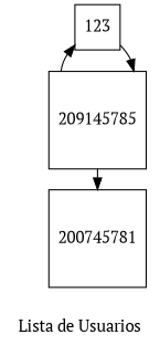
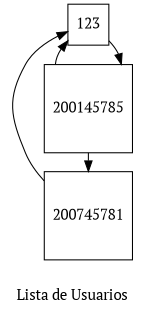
  digraph {
    fontname="PT Serif"
    label=" Lista de Usuarios "
    rankdir=LR
    style=filled
    node [fontname="PT Serif" shape=square]
    edge [constraint=false fontname="PT Serif"]
    123 [height=.1]
    200745781 [height=.1]
-   200145785 [height=.1 label=209145785]
+   200145785 [height=.1]
    subgraph sub_1 {
      label="Lista doble circular"
      123
      200745781
      200145785
    }
    123 -> 200145785
+   200745781 -> 123
    200145785 -> 123
    200145785 -> 200745781
  }
